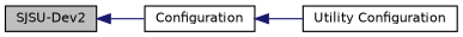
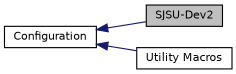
  digraph {
    rankdir=LR
    node [color=black fillcolor=white fontname=Helvetica fontsize=10 shape=record style=filled]
    edge [color=midnightblue dir=back fontname=Helvetica fontsize=10 labelfontname=Helvetica labelfontsize=10 shape=plaintext style=solid]
    n1 [fillcolor=grey75 fontcolor=black height=0.2 label="SJSU-Dev2" width=0.4]
    n2 [height=0.2 label=Configuration width=0.4]
-   n3 [height=0.2 label="Utility Configuration" width=0.4]
-   n1 -> n2
+   n3 [height=0.2 label="Utility Macros" width=0.4]
+   n2 -> n1
    n2 -> n3
  }
